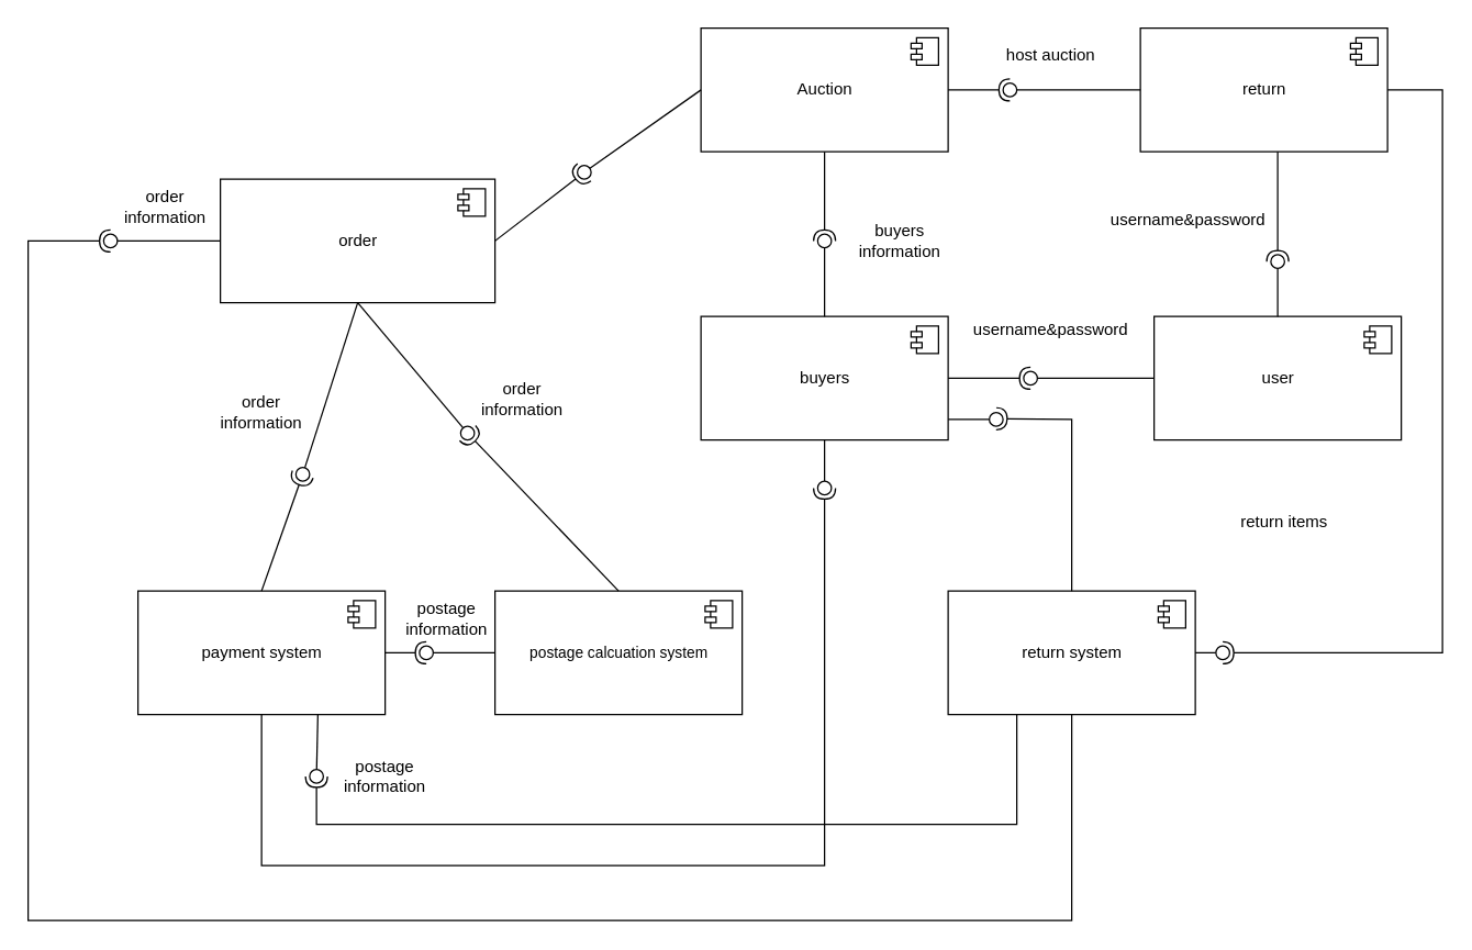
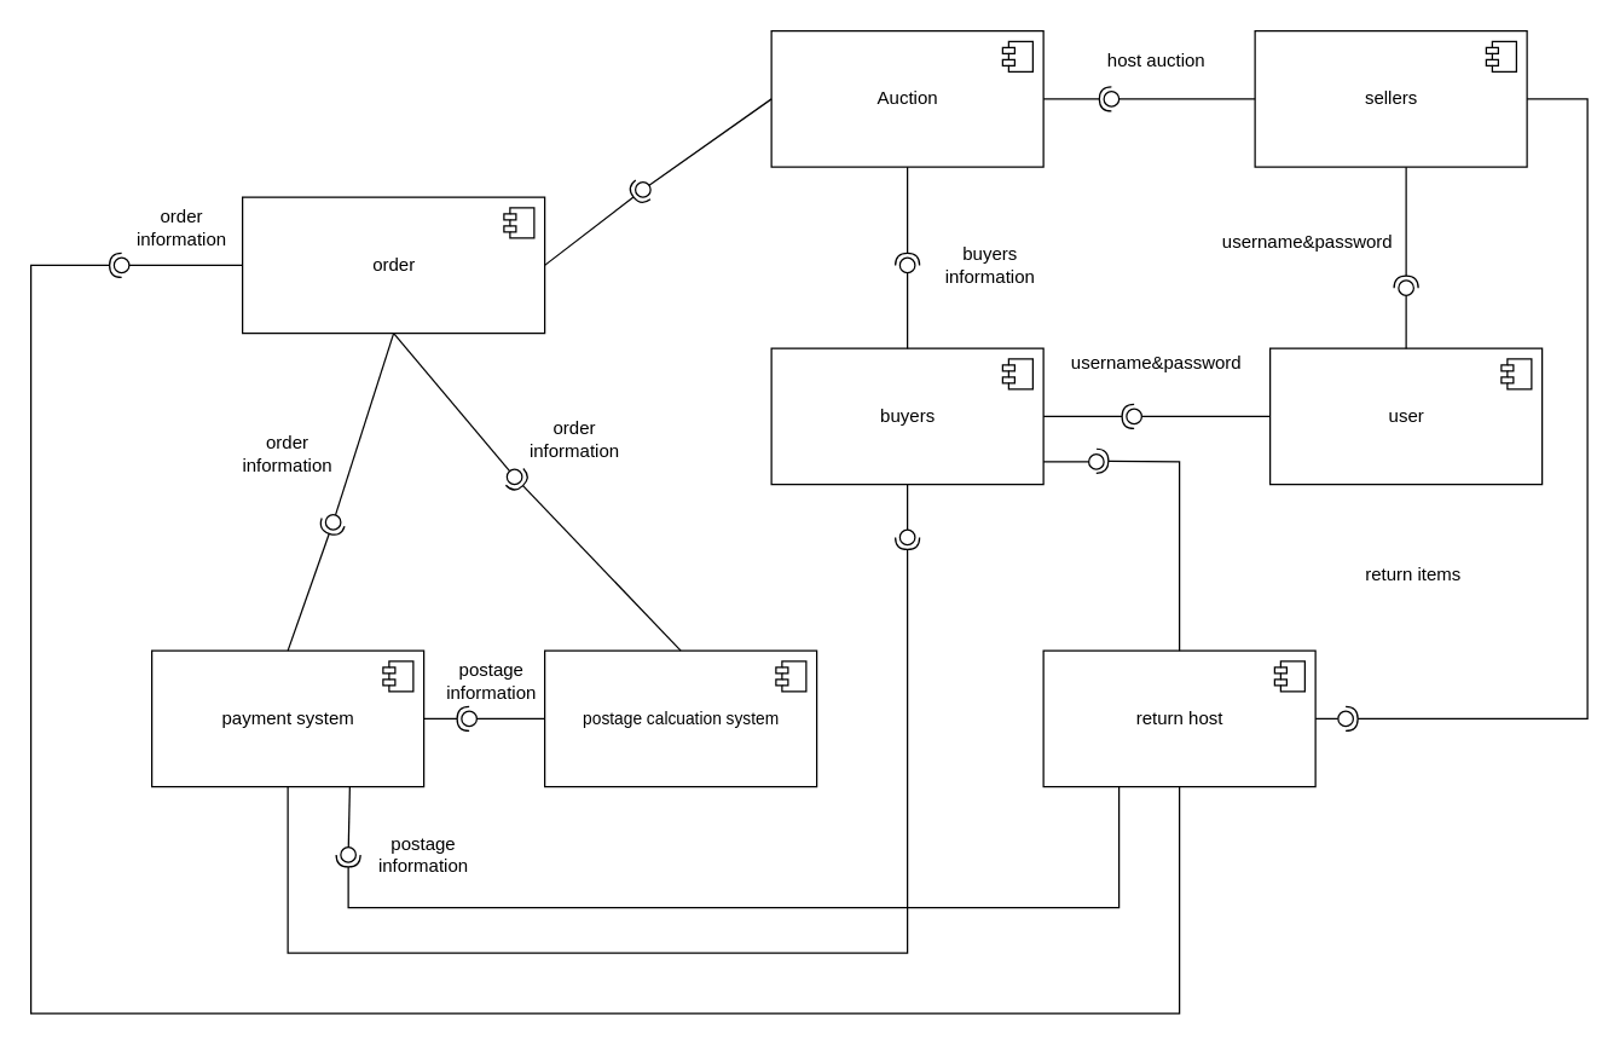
  <mxCell id="0" />
  <mxCell id="1" parent="0" />
  <mxCell id="2" value="order" style="html=1;dropTarget=0;" parent="1" vertex="1"><mxGeometry x="160" y="130" width="200" height="90" as="geometry" /></mxCell>
  <mxCell id="3" value="" style="shape=module;jettyWidth=8;jettyHeight=4;" parent="2" vertex="1"><mxGeometry x="1" width="20" height="20" relative="1" as="geometry"><mxPoint x="-27" y="7" as="offset" /></mxGeometry></mxCell>
  <mxCell id="4" value="Auction" style="html=1;dropTarget=0;" parent="1" vertex="1"><mxGeometry x="510" y="20" width="180" height="90" as="geometry" /></mxCell>
  <mxCell id="5" value="" style="shape=module;jettyWidth=8;jettyHeight=4;" parent="4" vertex="1"><mxGeometry x="1" width="20" height="20" relative="1" as="geometry"><mxPoint x="-27" y="7" as="offset" /></mxGeometry></mxCell>
  <mxCell id="6" value="buyers" style="html=1;dropTarget=0;" parent="1" vertex="1"><mxGeometry x="510" y="230" width="180" height="90" as="geometry" /></mxCell>
  <mxCell id="7" value="" style="shape=module;jettyWidth=8;jettyHeight=4;" parent="6" vertex="1"><mxGeometry x="1" width="20" height="20" relative="1" as="geometry"><mxPoint x="-27" y="7" as="offset" /></mxGeometry></mxCell>
  <mxCell id="8" value="user" style="html=1;dropTarget=0;" parent="1" vertex="1"><mxGeometry x="840" y="230" width="180" height="90" as="geometry" /></mxCell>
  <mxCell id="9" value="" style="shape=module;jettyWidth=8;jettyHeight=4;" parent="8" vertex="1"><mxGeometry x="1" width="20" height="20" relative="1" as="geometry"><mxPoint x="-27" y="7" as="offset" /></mxGeometry></mxCell>
  <mxCell id="10" value="" style="rounded=0;orthogonalLoop=1;jettySize=auto;html=1;endArrow=none;endFill=0;exitX=0;exitY=0.5;exitDx=0;exitDy=0;" parent="1" source="4" target="12" edge="1"><mxGeometry relative="1" as="geometry"><mxPoint x="400" y="165" as="sourcePoint" /></mxGeometry></mxCell>
  <mxCell id="11" value="" style="rounded=0;orthogonalLoop=1;jettySize=auto;html=1;endArrow=halfCircle;endFill=0;entryX=0.5;entryY=0.5;entryDx=0;entryDy=0;endSize=6;strokeWidth=1;exitX=1;exitY=0.5;exitDx=0;exitDy=0;" parent="1" source="2" target="12" edge="1"><mxGeometry relative="1" as="geometry"><mxPoint x="460" y="165" as="sourcePoint" /></mxGeometry></mxCell>
  <mxCell id="12" value="" style="ellipse;whiteSpace=wrap;html=1;fontFamily=Helvetica;fontSize=12;fontColor=#000000;align=center;strokeColor=#000000;fillColor=#ffffff;points=[];aspect=fixed;resizable=0;" parent="1" vertex="1"><mxGeometry x="420" y="120" width="10" height="10" as="geometry" /></mxCell>
- <mxCell id="13" value="return" style="html=1;dropTarget=0;" parent="1" vertex="1"><mxGeometry x="830" y="20" width="180" height="90" as="geometry" /></mxCell>
+ <mxCell id="13" value="sellers" style="html=1;dropTarget=0;" parent="1" vertex="1"><mxGeometry x="830" y="20" width="180" height="90" as="geometry" /></mxCell>
  <mxCell id="14" value="" style="shape=module;jettyWidth=8;jettyHeight=4;" parent="13" vertex="1"><mxGeometry x="1" width="20" height="20" relative="1" as="geometry"><mxPoint x="-27" y="7" as="offset" /></mxGeometry></mxCell>
  <mxCell id="15" value="host auction" style="text;html=1;strokeColor=none;fillColor=none;align=center;verticalAlign=middle;whiteSpace=wrap;rounded=0;" parent="1" vertex="1"><mxGeometry x="730" y="20" width="70" height="40" as="geometry" /></mxCell>
  <mxCell id="16" value="" style="rounded=0;orthogonalLoop=1;jettySize=auto;html=1;endArrow=none;endFill=0;exitX=0;exitY=0.5;exitDx=0;exitDy=0;" parent="1" source="13" target="18" edge="1"><mxGeometry relative="1" as="geometry"><mxPoint x="750" y="65" as="sourcePoint" /></mxGeometry></mxCell>
  <mxCell id="17" value="" style="rounded=0;orthogonalLoop=1;jettySize=auto;html=1;endArrow=halfCircle;endFill=0;entryX=0.5;entryY=0.5;entryDx=0;entryDy=0;endSize=6;strokeWidth=1;exitX=1;exitY=0.5;exitDx=0;exitDy=0;" parent="1" source="4" target="18" edge="1"><mxGeometry relative="1" as="geometry"><mxPoint x="790" y="65" as="sourcePoint" /></mxGeometry></mxCell>
  <mxCell id="18" value="" style="ellipse;whiteSpace=wrap;html=1;fontFamily=Helvetica;fontSize=12;fontColor=#000000;align=center;strokeColor=#000000;fillColor=#ffffff;points=[];aspect=fixed;resizable=0;" parent="1" vertex="1"><mxGeometry x="730" y="60" width="10" height="10" as="geometry" /></mxCell>
  <mxCell id="19" value="" style="rounded=0;orthogonalLoop=1;jettySize=auto;html=1;endArrow=none;endFill=0;exitX=0.5;exitY=0;exitDx=0;exitDy=0;" parent="1" source="6" target="21" edge="1"><mxGeometry relative="1" as="geometry"><mxPoint x="310" y="295" as="sourcePoint" /></mxGeometry></mxCell>
  <mxCell id="20" value="" style="rounded=0;orthogonalLoop=1;jettySize=auto;html=1;endArrow=halfCircle;endFill=0;entryX=0.5;entryY=0.5;entryDx=0;entryDy=0;endSize=6;strokeWidth=1;exitX=0.5;exitY=1;exitDx=0;exitDy=0;" parent="1" source="4" target="21" edge="1"><mxGeometry relative="1" as="geometry"><mxPoint x="350" y="295" as="sourcePoint" /></mxGeometry></mxCell>
  <mxCell id="21" value="" style="ellipse;whiteSpace=wrap;html=1;fontFamily=Helvetica;fontSize=12;fontColor=#000000;align=center;strokeColor=#000000;fillColor=#ffffff;points=[];aspect=fixed;resizable=0;" parent="1" vertex="1"><mxGeometry x="595" y="170" width="10" height="10" as="geometry" /></mxCell>
  <mxCell id="22" value="buyers information" style="text;html=1;strokeColor=none;fillColor=none;align=center;verticalAlign=middle;whiteSpace=wrap;rounded=0;" parent="1" vertex="1"><mxGeometry x="620" y="155" width="70" height="40" as="geometry" /></mxCell>
  <mxCell id="23" value="" style="rounded=0;orthogonalLoop=1;jettySize=auto;html=1;endArrow=none;endFill=0;exitX=0;exitY=0.5;exitDx=0;exitDy=0;" parent="1" source="8" target="25" edge="1"><mxGeometry relative="1" as="geometry"><mxPoint x="730" y="275" as="sourcePoint" /></mxGeometry></mxCell>
  <mxCell id="24" value="" style="rounded=0;orthogonalLoop=1;jettySize=auto;html=1;endArrow=halfCircle;endFill=0;entryX=0.5;entryY=0.5;entryDx=0;entryDy=0;endSize=6;strokeWidth=1;exitX=1;exitY=0.5;exitDx=0;exitDy=0;" parent="1" source="6" target="25" edge="1"><mxGeometry relative="1" as="geometry"><mxPoint x="770" y="275" as="sourcePoint" /></mxGeometry></mxCell>
  <mxCell id="25" value="" style="ellipse;whiteSpace=wrap;html=1;fontFamily=Helvetica;fontSize=12;fontColor=#000000;align=center;strokeColor=#000000;fillColor=#ffffff;points=[];aspect=fixed;resizable=0;" parent="1" vertex="1"><mxGeometry x="745" y="270" width="10" height="10" as="geometry" /></mxCell>
  <mxCell id="26" value="" style="rounded=0;orthogonalLoop=1;jettySize=auto;html=1;endArrow=none;endFill=0;exitX=0.5;exitY=0;exitDx=0;exitDy=0;" parent="1" source="8" target="28" edge="1"><mxGeometry relative="1" as="geometry"><mxPoint x="910" y="190" as="sourcePoint" /></mxGeometry></mxCell>
  <mxCell id="27" value="" style="rounded=0;orthogonalLoop=1;jettySize=auto;html=1;endArrow=halfCircle;endFill=0;entryX=0.5;entryY=0.5;entryDx=0;entryDy=0;endSize=6;strokeWidth=1;" parent="1" target="28" edge="1"><mxGeometry relative="1" as="geometry"><mxPoint x="930" y="110" as="sourcePoint" /></mxGeometry></mxCell>
  <mxCell id="28" value="" style="ellipse;whiteSpace=wrap;html=1;fontFamily=Helvetica;fontSize=12;fontColor=#000000;align=center;strokeColor=#000000;fillColor=#ffffff;points=[];aspect=fixed;resizable=0;" parent="1" vertex="1"><mxGeometry x="925" y="185" width="10" height="10" as="geometry" /></mxCell>
  <mxCell id="29" value="username&amp;amp;password" style="text;html=1;strokeColor=none;fillColor=none;align=center;verticalAlign=middle;whiteSpace=wrap;rounded=0;" parent="1" vertex="1"><mxGeometry x="730" y="220" width="70" height="40" as="geometry" /></mxCell>
  <mxCell id="30" value="username&amp;amp;password" style="text;html=1;strokeColor=none;fillColor=none;align=center;verticalAlign=middle;whiteSpace=wrap;rounded=0;" parent="1" vertex="1"><mxGeometry x="830" y="140" width="70" height="40" as="geometry" /></mxCell>
  <mxCell id="31" value="payment system" style="html=1;dropTarget=0;" parent="1" vertex="1"><mxGeometry x="100" y="430" width="180" height="90" as="geometry" /></mxCell>
  <mxCell id="32" value="" style="shape=module;jettyWidth=8;jettyHeight=4;" parent="31" vertex="1"><mxGeometry x="1" width="20" height="20" relative="1" as="geometry"><mxPoint x="-27" y="7" as="offset" /></mxGeometry></mxCell>
  <mxCell id="33" value="&lt;span style=&quot;font-size: 11px&quot;&gt;postage calcuation system&lt;/span&gt;" style="html=1;dropTarget=0;" parent="1" vertex="1"><mxGeometry x="360" y="430" width="180" height="90" as="geometry" /></mxCell>
  <mxCell id="34" value="" style="shape=module;jettyWidth=8;jettyHeight=4;" parent="33" vertex="1"><mxGeometry x="1" width="20" height="20" relative="1" as="geometry"><mxPoint x="-27" y="7" as="offset" /></mxGeometry></mxCell>
  <mxCell id="35" value="" style="rounded=0;orthogonalLoop=1;jettySize=auto;html=1;endArrow=none;endFill=0;exitX=0.5;exitY=1;exitDx=0;exitDy=0;" parent="1" source="2" target="37" edge="1"><mxGeometry relative="1" as="geometry"><mxPoint x="320" y="315" as="sourcePoint" /></mxGeometry></mxCell>
  <mxCell id="36" value="" style="rounded=0;orthogonalLoop=1;jettySize=auto;html=1;endArrow=halfCircle;endFill=0;entryX=0.5;entryY=0.5;entryDx=0;entryDy=0;endSize=6;strokeWidth=1;exitX=0.5;exitY=0;exitDx=0;exitDy=0;" parent="1" source="33" target="37" edge="1"><mxGeometry relative="1" as="geometry"><mxPoint x="360" y="315" as="sourcePoint" /></mxGeometry></mxCell>
  <mxCell id="37" value="" style="ellipse;whiteSpace=wrap;html=1;fontFamily=Helvetica;fontSize=12;fontColor=#000000;align=center;strokeColor=#000000;fillColor=#ffffff;points=[];aspect=fixed;resizable=0;" parent="1" vertex="1"><mxGeometry x="335" y="310" width="10" height="10" as="geometry" /></mxCell>
  <mxCell id="38" value="order&lt;br&gt;information" style="text;html=1;strokeColor=none;fillColor=none;align=center;verticalAlign=middle;whiteSpace=wrap;rounded=0;" parent="1" vertex="1"><mxGeometry x="345" y="270" width="70" height="40" as="geometry" /></mxCell>
  <mxCell id="39" value="" style="rounded=0;orthogonalLoop=1;jettySize=auto;html=1;endArrow=none;endFill=0;exitX=0;exitY=0.5;exitDx=0;exitDy=0;" parent="1" source="33" target="41" edge="1"><mxGeometry relative="1" as="geometry"><mxPoint x="290" y="475" as="sourcePoint" /></mxGeometry></mxCell>
  <mxCell id="40" value="" style="rounded=0;orthogonalLoop=1;jettySize=auto;html=1;endArrow=halfCircle;endFill=0;entryX=0.5;entryY=0.5;entryDx=0;entryDy=0;endSize=6;strokeWidth=1;exitX=1;exitY=0.5;exitDx=0;exitDy=0;" parent="1" source="31" target="41" edge="1"><mxGeometry relative="1" as="geometry"><mxPoint x="330" y="475" as="sourcePoint" /></mxGeometry></mxCell>
  <mxCell id="41" value="" style="ellipse;whiteSpace=wrap;html=1;fontFamily=Helvetica;fontSize=12;fontColor=#000000;align=center;strokeColor=#000000;fillColor=#ffffff;points=[];aspect=fixed;resizable=0;" parent="1" vertex="1"><mxGeometry x="305" y="470" width="10" height="10" as="geometry" /></mxCell>
  <mxCell id="42" value="" style="rounded=0;orthogonalLoop=1;jettySize=auto;html=1;endArrow=none;endFill=0;exitX=0.5;exitY=1;exitDx=0;exitDy=0;" parent="1" source="2" target="44" edge="1"><mxGeometry relative="1" as="geometry"><mxPoint x="200" y="340" as="sourcePoint" /></mxGeometry></mxCell>
  <mxCell id="43" value="" style="rounded=0;orthogonalLoop=1;jettySize=auto;html=1;endArrow=halfCircle;endFill=0;entryX=0.5;entryY=0.5;entryDx=0;entryDy=0;endSize=6;strokeWidth=1;exitX=0.5;exitY=0;exitDx=0;exitDy=0;" parent="1" source="31" target="44" edge="1"><mxGeometry relative="1" as="geometry"><mxPoint x="240" y="345" as="sourcePoint" /></mxGeometry></mxCell>
  <mxCell id="44" value="" style="ellipse;whiteSpace=wrap;html=1;fontFamily=Helvetica;fontSize=12;fontColor=#000000;align=center;strokeColor=#000000;fillColor=#ffffff;points=[];aspect=fixed;resizable=0;" parent="1" vertex="1"><mxGeometry x="215" y="340" width="10" height="10" as="geometry" /></mxCell>
  <mxCell id="45" value="order information" style="text;html=1;strokeColor=none;fillColor=none;align=center;verticalAlign=middle;whiteSpace=wrap;rounded=0;" parent="1" vertex="1"><mxGeometry x="155" y="280" width="70" height="40" as="geometry" /></mxCell>
  <mxCell id="46" value="postage information" style="text;html=1;strokeColor=none;fillColor=none;align=center;verticalAlign=middle;whiteSpace=wrap;rounded=0;" parent="1" vertex="1"><mxGeometry x="290" y="430" width="70" height="40" as="geometry" /></mxCell>
  <mxCell id="47" value="" style="rounded=0;orthogonalLoop=1;jettySize=auto;html=1;endArrow=none;endFill=0;exitX=0.5;exitY=1;exitDx=0;exitDy=0;" parent="1" source="6" target="49" edge="1"><mxGeometry relative="1" as="geometry"><mxPoint x="600" y="355" as="sourcePoint" /></mxGeometry></mxCell>
  <mxCell id="48" value="" style="rounded=0;orthogonalLoop=1;jettySize=auto;html=1;endArrow=halfCircle;endFill=0;entryX=0.5;entryY=0.5;entryDx=0;entryDy=0;endSize=6;strokeWidth=1;exitX=0.5;exitY=1;exitDx=0;exitDy=0;" parent="1" source="31" target="49" edge="1"><mxGeometry relative="1" as="geometry"><mxPoint x="170" y="590" as="sourcePoint" /><Array as="points"><mxPoint x="190" y="630" /><mxPoint x="310" y="630" /><mxPoint x="530" y="630" /><mxPoint x="600" y="630" /></Array></mxGeometry></mxCell>
  <mxCell id="49" value="" style="ellipse;whiteSpace=wrap;html=1;fontFamily=Helvetica;fontSize=12;fontColor=#000000;align=center;strokeColor=#000000;fillColor=#ffffff;points=[];aspect=fixed;resizable=0;" parent="1" vertex="1"><mxGeometry x="595" y="350" width="10" height="10" as="geometry" /></mxCell>
- <mxCell id="50" value="return system" style="html=1;dropTarget=0;" parent="1" vertex="1"><mxGeometry x="690" y="430" width="180" height="90" as="geometry" /></mxCell>
+ <mxCell id="50" value="return host" style="html=1;dropTarget=0;" parent="1" vertex="1"><mxGeometry x="690" y="430" width="180" height="90" as="geometry" /></mxCell>
  <mxCell id="51" value="" style="shape=module;jettyWidth=8;jettyHeight=4;" parent="50" vertex="1"><mxGeometry x="1" width="20" height="20" relative="1" as="geometry"><mxPoint x="-27" y="7" as="offset" /></mxGeometry></mxCell>
  <mxCell id="52" value="" style="rounded=0;orthogonalLoop=1;jettySize=auto;html=1;endArrow=none;endFill=0;exitX=0;exitY=0.5;exitDx=0;exitDy=0;" parent="1" source="2" target="54" edge="1"><mxGeometry relative="1" as="geometry"><mxPoint x="60" y="240" as="sourcePoint" /></mxGeometry></mxCell>
  <mxCell id="53" value="" style="rounded=0;orthogonalLoop=1;jettySize=auto;html=1;endArrow=halfCircle;endFill=0;entryX=0.5;entryY=0.5;entryDx=0;entryDy=0;endSize=6;strokeWidth=1;exitX=0.5;exitY=1;exitDx=0;exitDy=0;" parent="1" source="50" target="54" edge="1"><mxGeometry relative="1" as="geometry"><mxPoint x="820" y="540" as="sourcePoint" /><Array as="points"><mxPoint x="780" y="670" /><mxPoint x="20" y="670" /><mxPoint x="20" y="175" /></Array></mxGeometry></mxCell>
  <mxCell id="54" value="" style="ellipse;whiteSpace=wrap;html=1;fontFamily=Helvetica;fontSize=12;fontColor=#000000;align=center;strokeColor=#000000;fillColor=#ffffff;points=[];aspect=fixed;resizable=0;" parent="1" vertex="1"><mxGeometry x="75" y="170" width="10" height="10" as="geometry" /></mxCell>
  <mxCell id="55" value="order information" style="text;html=1;strokeColor=none;fillColor=none;align=center;verticalAlign=middle;whiteSpace=wrap;rounded=0;" parent="1" vertex="1"><mxGeometry x="85" y="130" width="70" height="40" as="geometry" /></mxCell>
  <mxCell id="56" value="" style="rounded=0;orthogonalLoop=1;jettySize=auto;html=1;endArrow=none;endFill=0;" parent="1" target="58" edge="1"><mxGeometry relative="1" as="geometry"><mxPoint x="690" y="305" as="sourcePoint" /></mxGeometry></mxCell>
  <mxCell id="57" value="" style="rounded=0;orthogonalLoop=1;jettySize=auto;html=1;endArrow=halfCircle;endFill=0;endSize=6;strokeWidth=1;exitX=0.5;exitY=0;exitDx=0;exitDy=0;" parent="1" source="50" edge="1"><mxGeometry relative="1" as="geometry"><mxPoint x="790" y="305" as="sourcePoint" /><mxPoint x="725" y="304.5" as="targetPoint" /><Array as="points"><mxPoint x="780" y="305" /></Array></mxGeometry></mxCell>
  <mxCell id="58" value="" style="ellipse;whiteSpace=wrap;html=1;fontFamily=Helvetica;fontSize=12;fontColor=#000000;align=center;strokeColor=#000000;fillColor=#ffffff;points=[];aspect=fixed;resizable=0;" parent="1" vertex="1"><mxGeometry x="720" y="300" width="10" height="10" as="geometry" /></mxCell>
  <mxCell id="59" value="" style="rounded=0;orthogonalLoop=1;jettySize=auto;html=1;endArrow=none;endFill=0;" parent="1" target="61" edge="1"><mxGeometry relative="1" as="geometry"><mxPoint x="870" y="475" as="sourcePoint" /></mxGeometry></mxCell>
  <mxCell id="60" value="" style="rounded=0;orthogonalLoop=1;jettySize=auto;html=1;endArrow=halfCircle;endFill=0;entryX=0.5;entryY=0.5;entryDx=0;entryDy=0;endSize=6;strokeWidth=1;exitX=1;exitY=0.5;exitDx=0;exitDy=0;" parent="1" source="13" target="61" edge="1"><mxGeometry relative="1" as="geometry"><mxPoint x="1040" y="60" as="sourcePoint" /><Array as="points"><mxPoint x="1050" y="65" /><mxPoint x="1050" y="475" /></Array></mxGeometry></mxCell>
  <mxCell id="61" value="" style="ellipse;whiteSpace=wrap;html=1;fontFamily=Helvetica;fontSize=12;fontColor=#000000;align=center;strokeColor=#000000;fillColor=#ffffff;points=[];aspect=fixed;resizable=0;" parent="1" vertex="1"><mxGeometry x="885" y="470" width="10" height="10" as="geometry" /></mxCell>
  <mxCell id="62" value="return items" style="text;html=1;strokeColor=none;fillColor=none;align=center;verticalAlign=middle;whiteSpace=wrap;rounded=0;" parent="1" vertex="1"><mxGeometry x="900" y="360" width="70" height="40" as="geometry" /></mxCell>
  <mxCell id="63" value="" style="rounded=0;orthogonalLoop=1;jettySize=auto;html=1;endArrow=none;endFill=0;" parent="1" target="65" edge="1"><mxGeometry relative="1" as="geometry"><mxPoint x="231" y="520" as="sourcePoint" /></mxGeometry></mxCell>
  <mxCell id="64" value="" style="rounded=0;orthogonalLoop=1;jettySize=auto;html=1;endArrow=halfCircle;endFill=0;entryX=0.5;entryY=0.5;entryDx=0;entryDy=0;endSize=6;strokeWidth=1;" parent="1" target="65" edge="1"><mxGeometry relative="1" as="geometry"><mxPoint x="740" y="520" as="sourcePoint" /><Array as="points"><mxPoint x="740" y="600" /><mxPoint x="230" y="600" /></Array></mxGeometry></mxCell>
  <mxCell id="65" value="" style="ellipse;whiteSpace=wrap;html=1;fontFamily=Helvetica;fontSize=12;fontColor=#000000;align=center;strokeColor=#000000;fillColor=#ffffff;points=[];aspect=fixed;resizable=0;" parent="1" vertex="1"><mxGeometry x="225" y="560" width="10" height="10" as="geometry" /></mxCell>
  <mxCell id="66" value="postage information" style="text;html=1;strokeColor=none;fillColor=none;align=center;verticalAlign=middle;whiteSpace=wrap;rounded=0;" parent="1" vertex="1"><mxGeometry x="245" y="545" width="70" height="40" as="geometry" /></mxCell>
